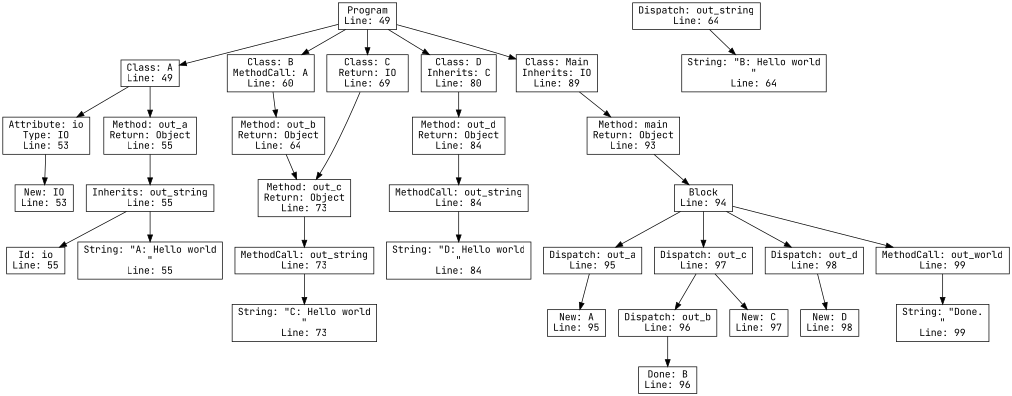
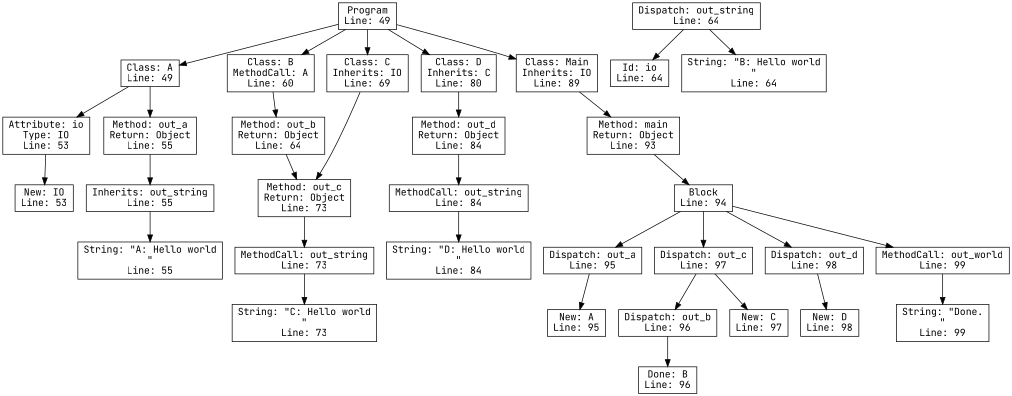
  digraph {
    fontname="JetBrains Mono"
    node [fontname="JetBrains Mono" shape=box]
    edge [fontname="JetBrains Mono"]
    n1 [label="Program\nLine: 49"]
    n2 [label="Class: A\nLine: 49"]
    n3 [label="Class: B\nMethodCall: A\nLine: 60"]
-   n4 [label="Class: C\nReturn: IO\nLine: 69"]
+   n4 [label="Class: C\nInherits: IO\nLine: 69"]
    n5 [label="Class: D\nInherits: C\nLine: 80"]
    n6 [label="Class: Main\nInherits: IO\nLine: 89"]
    n7 [label="Attribute: io\nType: IO\nLine: 53"]
    n8 [label="Method: out_a\nReturn: Object\nLine: 55"]
    n9 [label="Method: out_b\nReturn: Object\nLine: 64"]
    n10 [label="Method: out_c\nReturn: Object\nLine: 73"]
    n11 [label="Method: out_d\nReturn: Object\nLine: 84"]
    n12 [label="Method: main\nReturn: Object\nLine: 93"]
    n13 [label="New: IO\nLine: 53"]
    n14 [label="Inherits: out_string\nLine: 55"]
-   n15 [label="Id: io\nLine: 55"]
    n16 [label="String: \"A: Hello world\n\"\nLine: 55"]
    n17 [label="Dispatch: out_string\nLine: 64"]
+   n18 [label="Id: io\nLine: 64"]
    n19 [label="String: \"B: Hello world\n\"\nLine: 64"]
    n20 [label="MethodCall: out_string\nLine: 73"]
    n21 [label="String: \"C: Hello world\n\"\nLine: 73"]
    n22 [label="MethodCall: out_string\nLine: 84"]
    n23 [label="String: \"D: Hello world\n\"\nLine: 84"]
    n24 [label="Block\nLine: 94"]
    n25 [label="Dispatch: out_a\nLine: 95"]
    n26 [label="Dispatch: out_c\nLine: 97"]
    n27 [label="Dispatch: out_d\nLine: 98"]
    n28 [label="MethodCall: out_world\nLine: 99"]
    n29 [label="New: A\nLine: 95"]
    n30 [label="Dispatch: out_b\nLine: 96"]
    n31 [label="Done: B\nLine: 96"]
    n32 [label="New: C\nLine: 97"]
    n33 [label="New: D\nLine: 98"]
    n34 [label="String: \"Done.\n\"\nLine: 99"]
    n1 -> n2
    n1 -> n3
    n1 -> n4
    n1 -> n5
    n1 -> n6
    n2 -> n7
    n2 -> n8
    n3 -> n9
    n4 -> n10
    n5 -> n11
    n6 -> n12
    n7 -> n13
    n8 -> n14
    n9 -> n10
    n10 -> n20
    n11 -> n22
    n12 -> n24
-   n14 -> n15
    n14 -> n16
+   n17 -> n18
    n17 -> n19
    n20 -> n21
    n22 -> n23
    n24 -> n25
    n24 -> n26
    n24 -> n27
    n24 -> n28
    n25 -> n29
    n26 -> n30
    n26 -> n32
    n27 -> n33
    n28 -> n34
    n30 -> n31
  }
